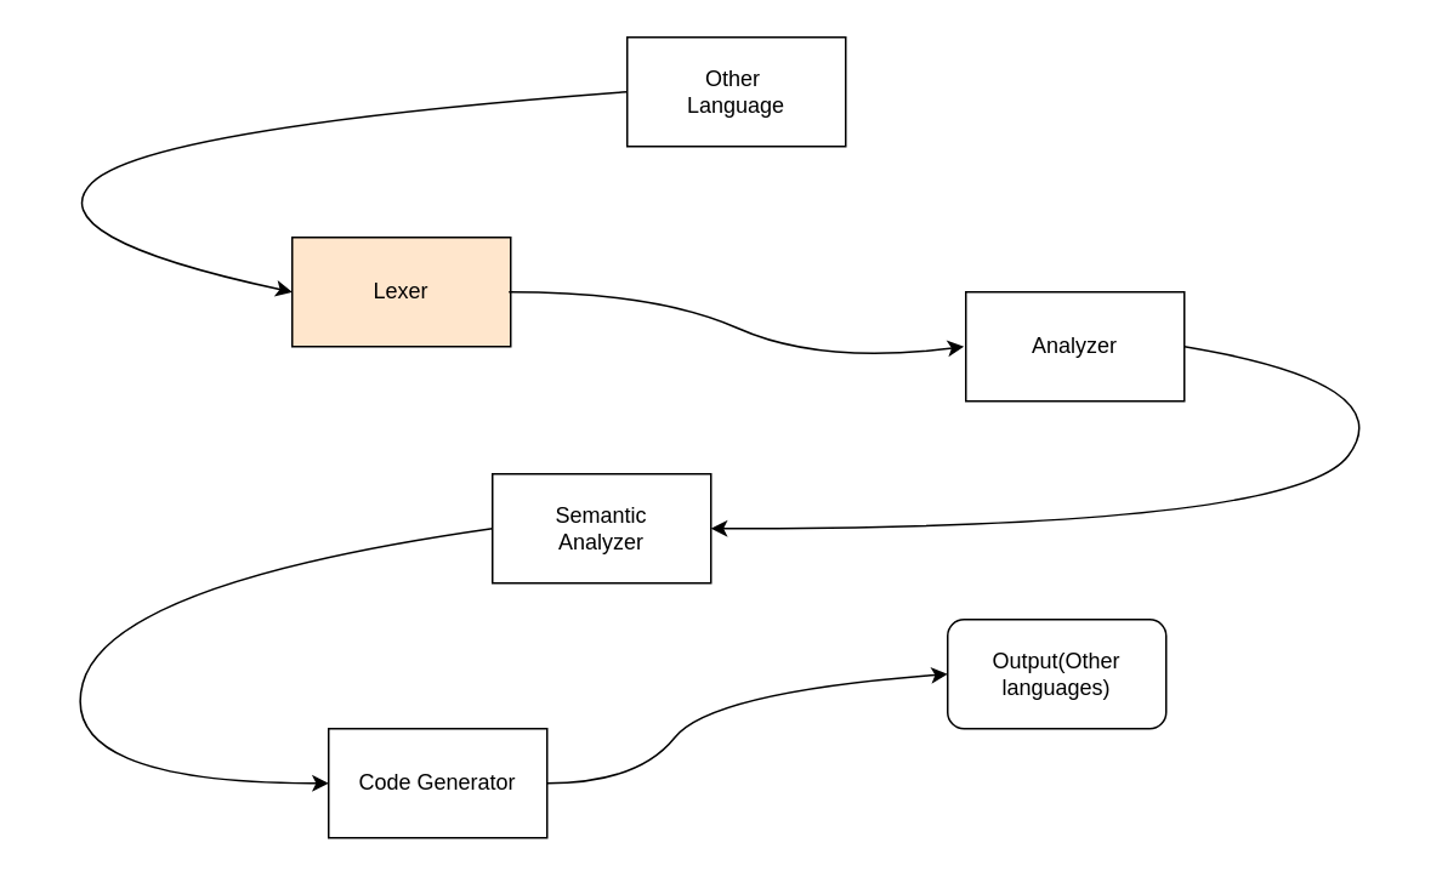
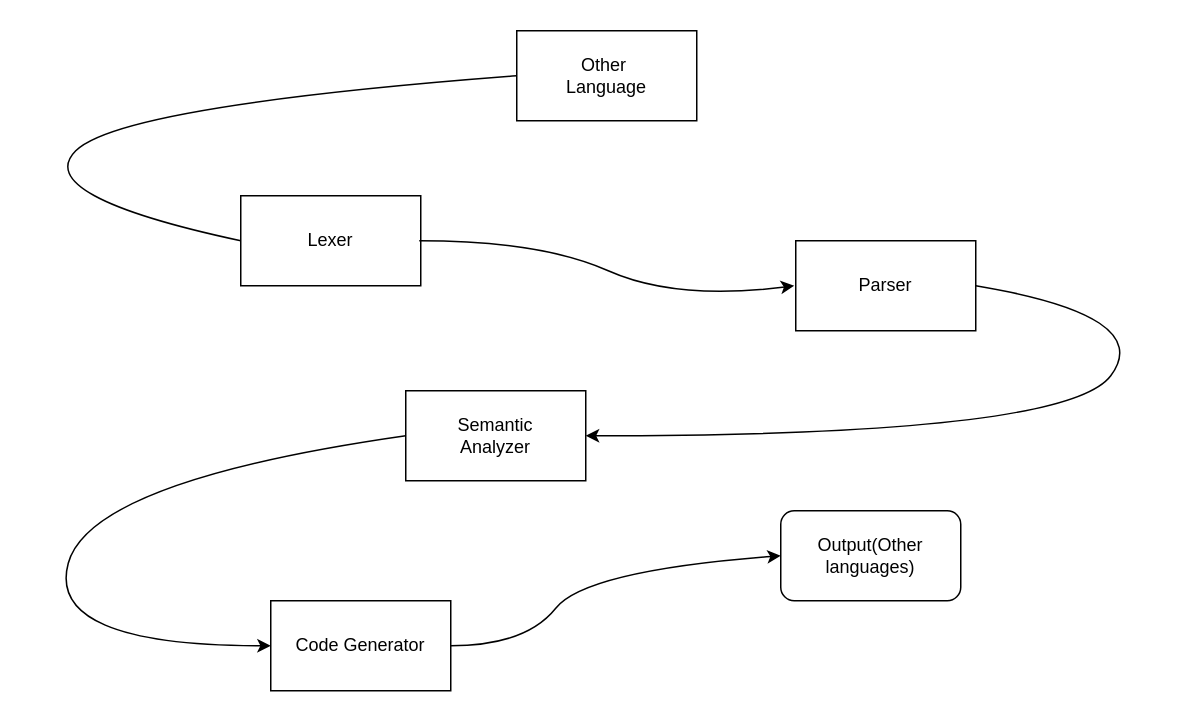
  <mxCell id="0" />
  <mxCell id="1" parent="0" />
  <mxCell id="2" value="Other&amp;nbsp;&lt;div&gt;Language&lt;/div&gt;" style="rounded=0;whiteSpace=wrap;html=1;" vertex="1" parent="1"><mxGeometry x="344" y="20" width="120" height="60" as="geometry" /></mxCell>
- <mxCell id="3" value="Lexer" style="rounded=0;whiteSpace=wrap;html=1;fillColor=#ffe6cc;" vertex="1" parent="1"><mxGeometry x="160" y="130" width="120" height="60" as="geometry" /></mxCell>
+ <mxCell id="3" value="Lexer" style="rounded=0;whiteSpace=wrap;html=1;" vertex="1" parent="1"><mxGeometry x="160" y="130" width="120" height="60" as="geometry" /></mxCell>
  <mxCell id="4" value="" style="curved=1;endArrow=classic;html=1;rounded=0;exitX=1;exitY=0.5;exitDx=0;exitDy=0;entryX=0;entryY=0.5;entryDx=0;entryDy=0;" edge="1" parent="1"><mxGeometry width="50" height="50" relative="1" as="geometry"><mxPoint x="279" y="160" as="sourcePoint" /><mxPoint x="529" y="190" as="targetPoint" /><Array as="points"><mxPoint x="360" y="160" /><mxPoint x="450" y="200" /></Array></mxGeometry></mxCell>
- <mxCell id="5" value="Analyzer" style="rounded=0;whiteSpace=wrap;html=1;" vertex="1" parent="1"><mxGeometry x="530" y="160" width="120" height="60" as="geometry" /></mxCell>
+ <mxCell id="5" value="Parser" style="rounded=0;whiteSpace=wrap;html=1;" vertex="1" parent="1"><mxGeometry x="530" y="160" width="120" height="60" as="geometry" /></mxCell>
  <mxCell id="6" value="Semantic&lt;br&gt;Analyzer" style="rounded=0;whiteSpace=wrap;html=1;" vertex="1" parent="1"><mxGeometry x="270" y="260" width="120" height="60" as="geometry" /></mxCell>
  <mxCell id="7" value="" style="curved=1;endArrow=classic;html=1;rounded=0;entryX=1;entryY=0.5;entryDx=0;entryDy=0;exitX=1;exitY=0.5;exitDx=0;exitDy=0;" edge="1" parent="1" source="5" target="6"><mxGeometry width="50" height="50" relative="1" as="geometry"><mxPoint x="680" y="280" as="sourcePoint" /><mxPoint x="730" y="230" as="targetPoint" /><Array as="points"><mxPoint x="770" y="210" /><mxPoint x="710" y="290" /></Array></mxGeometry></mxCell>
- <mxCell id="8" value="" style="curved=1;endArrow=classic;html=1;rounded=0;exitX=0;exitY=0.5;exitDx=0;exitDy=0;entryX=0;entryY=0.5;entryDx=0;entryDy=0;" edge="1" parent="1" source="2" target="3"><mxGeometry width="50" height="50" relative="1" as="geometry"><mxPoint x="380" y="270" as="sourcePoint" /><mxPoint x="430" y="220" as="targetPoint" /><Array as="points"><mxPoint x="80" y="70" /><mxPoint x="20" y="130" /></Array></mxGeometry></mxCell>
+ <mxCell id="8" value="" style="curved=1;endArrow=none;html=1;rounded=0;exitX=0;exitY=0.5;exitDx=0;exitDy=0;entryX=0;entryY=0.5;entryDx=0;entryDy=0;" edge="1" parent="1" source="2" target="3"><mxGeometry width="50" height="50" relative="1" as="geometry"><mxPoint x="380" y="270" as="sourcePoint" /><mxPoint x="430" y="220" as="targetPoint" /><Array as="points"><mxPoint x="80" y="70" /><mxPoint x="20" y="130" /></Array></mxGeometry></mxCell>
  <mxCell id="9" value="Code Generator" style="rounded=0;whiteSpace=wrap;html=1;" vertex="1" parent="1"><mxGeometry x="180" y="400" width="120" height="60" as="geometry" /></mxCell>
  <mxCell id="10" value="" style="curved=1;endArrow=classic;html=1;rounded=0;exitX=0;exitY=0.5;exitDx=0;exitDy=0;entryX=0;entryY=0.5;entryDx=0;entryDy=0;" edge="1" parent="1" target="9"><mxGeometry width="50" height="50" relative="1" as="geometry"><mxPoint x="270" y="290" as="sourcePoint" /><mxPoint x="86" y="400" as="targetPoint" /><Array as="points"><mxPoint x="60" y="320" /><mxPoint x="30" y="430" /></Array></mxGeometry></mxCell>
  <mxCell id="11" value="Output(Other languages)" style="whiteSpace=wrap;html=1;rounded=1;" vertex="1" parent="1"><mxGeometry x="520" y="340" width="120" height="60" as="geometry" /></mxCell>
  <mxCell id="12" value="" style="curved=1;endArrow=classic;html=1;rounded=0;entryX=0;entryY=0.5;entryDx=0;entryDy=0;" edge="1" parent="1" target="11"><mxGeometry width="50" height="50" relative="1" as="geometry"><mxPoint x="300" y="430" as="sourcePoint" /><mxPoint x="350" y="380" as="targetPoint" /><Array as="points"><mxPoint x="350" y="430" /><mxPoint x="390" y="380" /></Array></mxGeometry></mxCell>
